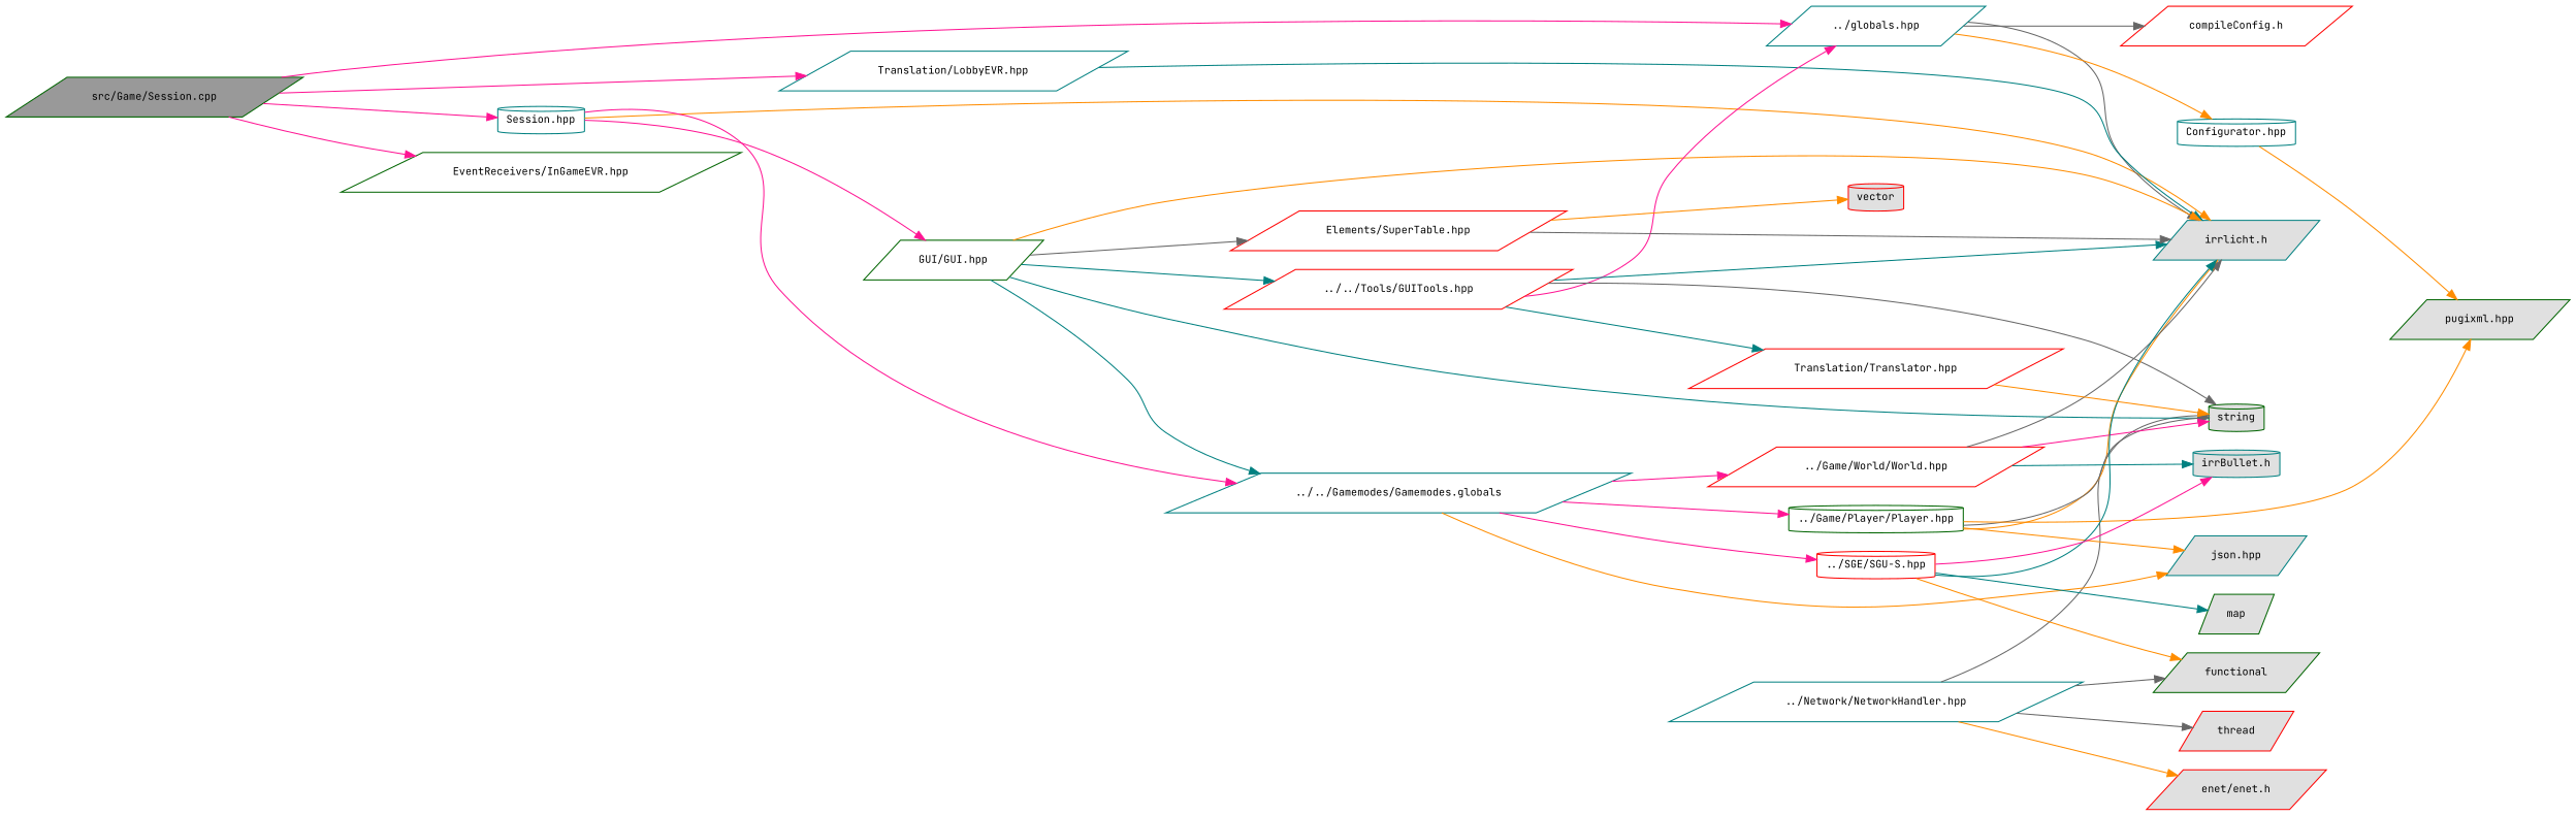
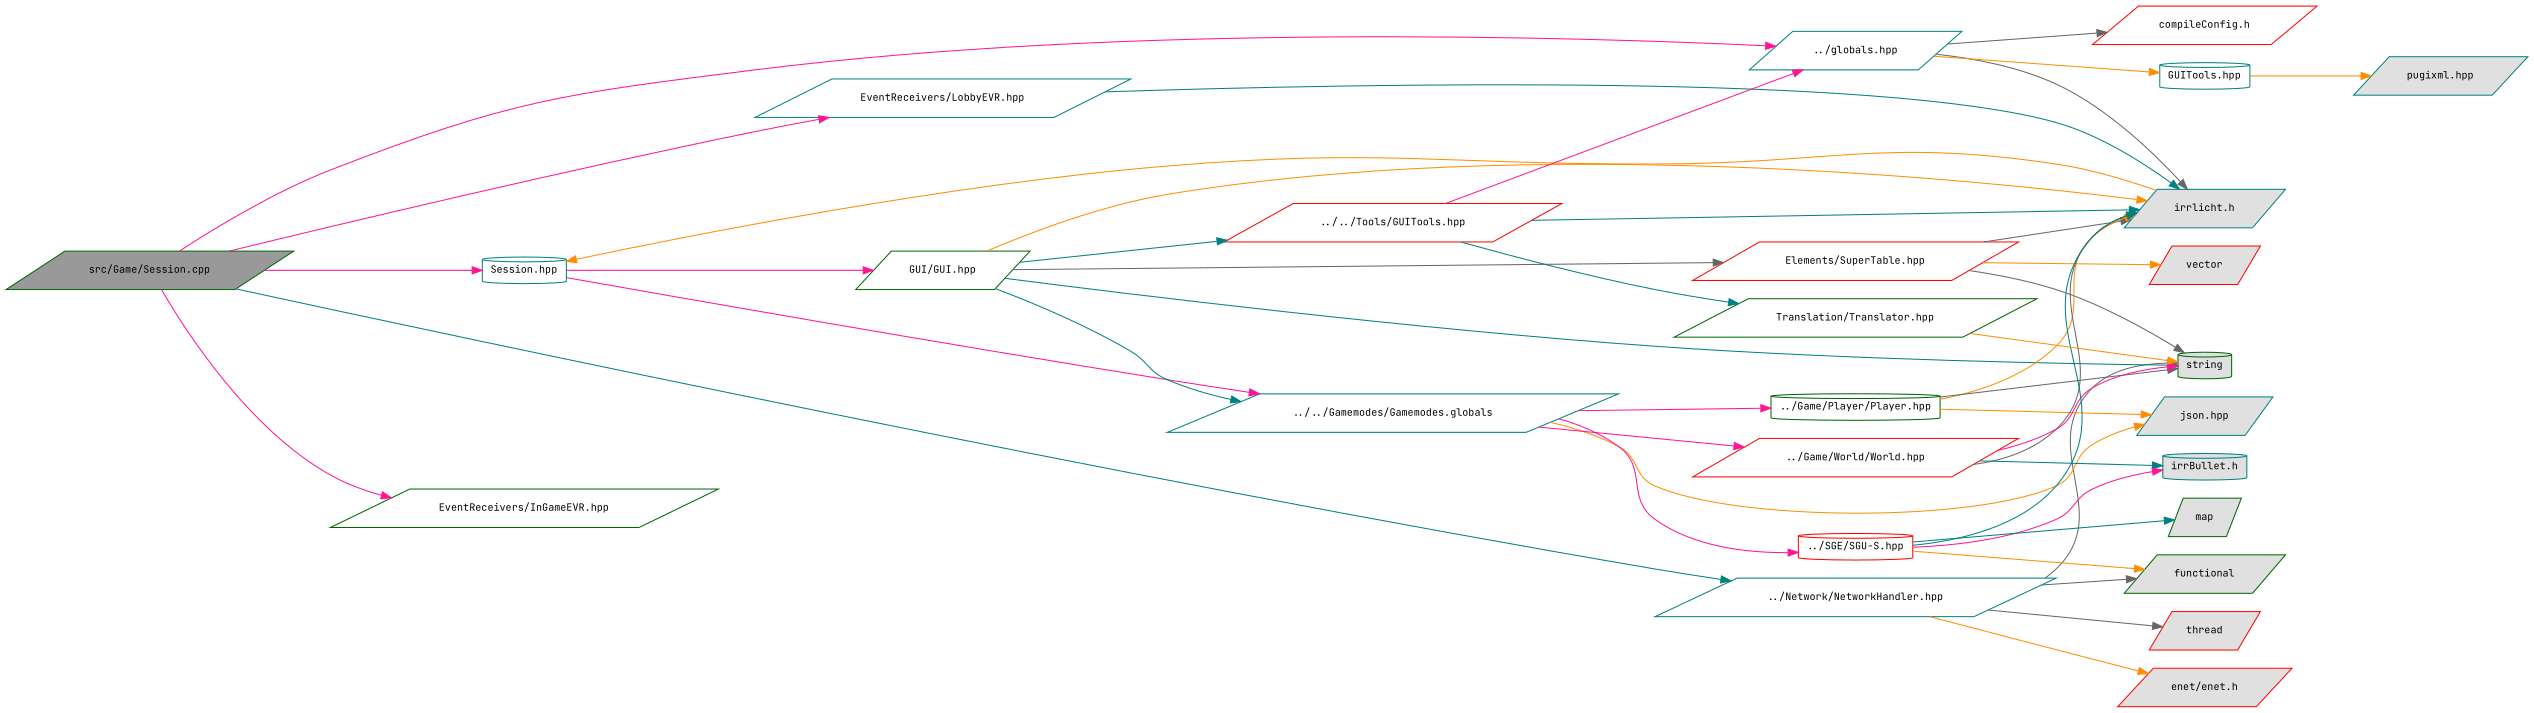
  digraph {
    fontname="JetBrains Mono"
    rankdir=LR
    node [color=darkgreen fillcolor=white fontname="JetBrains Mono" fontsize=10 shape=parallelogram style=filled]
    edge [color=deeppink fontname="JetBrains Mono" fontsize=10 labelfontname=Helvetica labelfontsize=10 style=solid]
    n1 [fillcolor=grey60 fontcolor=black height=0.2 label="src/Game/Session.cpp" width=0.4]
    n2 [color=teal height=0.2 label="Session.hpp" shape=cylinder width=0.4]
    n3 [color=teal height=0.2 label="../globals.hpp" width=0.4]
    n4 [color=teal height=0.2 label="../Network/NetworkHandler.hpp" width=0.4]
-   n5 [color=teal height=0.2 label="Translation/LobbyEVR.hpp" width=0.4]
+   n5 [color=teal height=0.2 label="EventReceivers/LobbyEVR.hpp" width=0.4]
    n6 [height=0.2 label="EventReceivers/InGameEVR.hpp" width=0.4]
    n7 [color=teal fillcolor="#E0E0E0" height=0.2 label="irrlicht.h" width=0.4]
    n8 [height=0.2 label="GUI/GUI.hpp" width=0.4]
    n9 [color=teal height=0.2 label="../../Gamemodes/Gamemodes.globals" width=0.4]
-   n10 [color=teal height=0.2 label="Configurator.hpp" shape=cylinder width=0.4]
+   n10 [color=teal height=0.2 label="GUITools.hpp" shape=cylinder width=0.4]
    n11 [color=red height=0.2 label="compileConfig.h" width=0.4]
    n12 [fillcolor="#E0E0E0" height=0.2 label=string shape=cylinder width=0.4]
    n13 [fillcolor="#E0E0E0" height=0.2 label=functional width=0.4]
    n14 [color=red fillcolor="#E0E0E0" height=0.2 label="enet/enet.h" width=0.4]
    n15 [color=red fillcolor="#E0E0E0" height=0.2 label=thread width=0.4]
    n16 [color=red height=0.2 label="../../Tools/GUITools.hpp" width=0.4]
    n17 [color=red height=0.2 label="Elements/SuperTable.hpp" width=0.4]
    n18 [color=teal fillcolor="#E0E0E0" height=0.2 label="json.hpp" width=0.4]
    n19 [height=0.2 label="../Game/Player/Player.hpp" shape=cylinder width=0.4]
    n20 [color=red height=0.2 label="../Game/World/World.hpp" width=0.4]
    n21 [color=red height=0.2 label="../SGE/SGU-S.hpp" shape=cylinder width=0.4]
-   n22 [color=red height=0.2 label="Translation/Translator.hpp" width=0.4]
-   n23 [color=red fillcolor="#E0E0E0" height=0.2 label=vector shape=cylinder width=0.4]
-   n24 [fillcolor="#E0E0E0" height=0.2 label="pugixml.hpp" width=0.4]
+   n22 [height=0.2 label="Translation/Translator.hpp" width=0.4]
+   n23 [color=red fillcolor="#E0E0E0" height=0.2 label=vector width=0.4]
+   n24 [color=teal fillcolor="#E0E0E0" height=0.2 label="pugixml.hpp" width=0.4]
    n25 [color=teal fillcolor="#E0E0E0" height=0.2 label="irrBullet.h" shape=cylinder width=0.4]
    n26 [fillcolor="#E0E0E0" height=0.2 label=map width=0.4]
    n1 -> n2
    n1 -> n3
+   n1 -> n4 [color=teal]
    n1 -> n5
    n1 -> n6
-   n2 -> n7 [color=darkorange]
+   n7 -> n2 [color=darkorange]
    n2 -> n8
    n2 -> n9
    n3 -> n7 [color=gray40]
    n3 -> n10 [color=darkorange]
    n3 -> n11 [color=gray40]
    n4 -> n12 [color=gray40]
    n4 -> n13 [color=gray40]
    n4 -> n14 [color=darkorange]
    n4 -> n15 [color=gray40]
    n5 -> n7 [color=teal]
    n8 -> n7 [color=darkorange]
    n8 -> n9 [color=teal]
    n8 -> n12 [color=teal]
    n8 -> n16 [color=teal]
    n8 -> n17 [color=gray40]
    n9 -> n18 [color=darkorange]
    n9 -> n19
    n9 -> n20
    n9 -> n21
    n10 -> n24 [color=darkorange]
    n16 -> n3
    n16 -> n7 [color=teal]
-   n16 -> n12 [color=gray40]
+   n17 -> n12 [color=gray40]
    n16 -> n22 [color=teal]
    n17 -> n7 [color=gray40]
    n17 -> n23 [color=darkorange]
    n19 -> n7 [color=darkorange]
    n19 -> n12 [color=gray40]
    n19 -> n18 [color=darkorange]
-   n19 -> n24 [color=darkorange]
    n20 -> n7 [color=gray40]
    n20 -> n12
    n20 -> n25 [color=teal]
    n21 -> n7 [color=teal]
    n21 -> n13 [color=darkorange]
    n21 -> n25
    n21 -> n26 [color=teal]
    n22 -> n12 [color=darkorange]
  }
